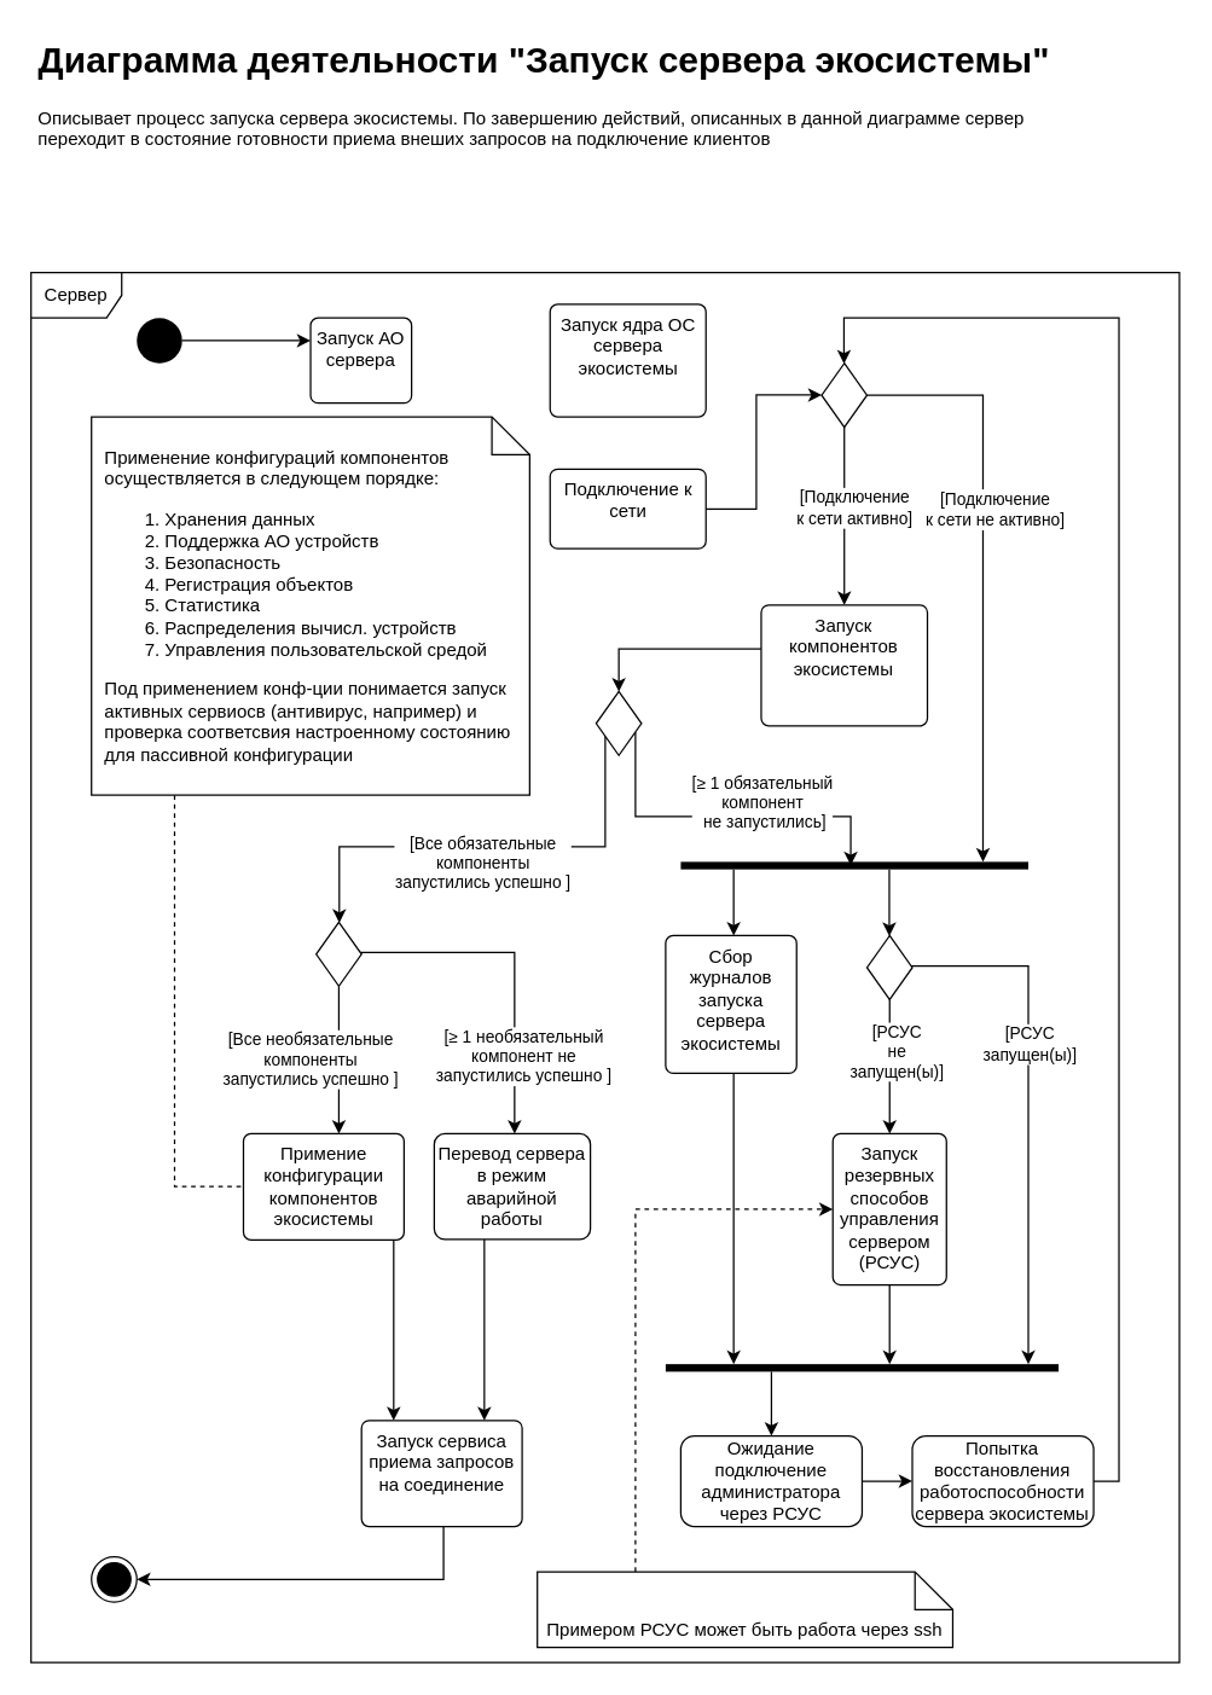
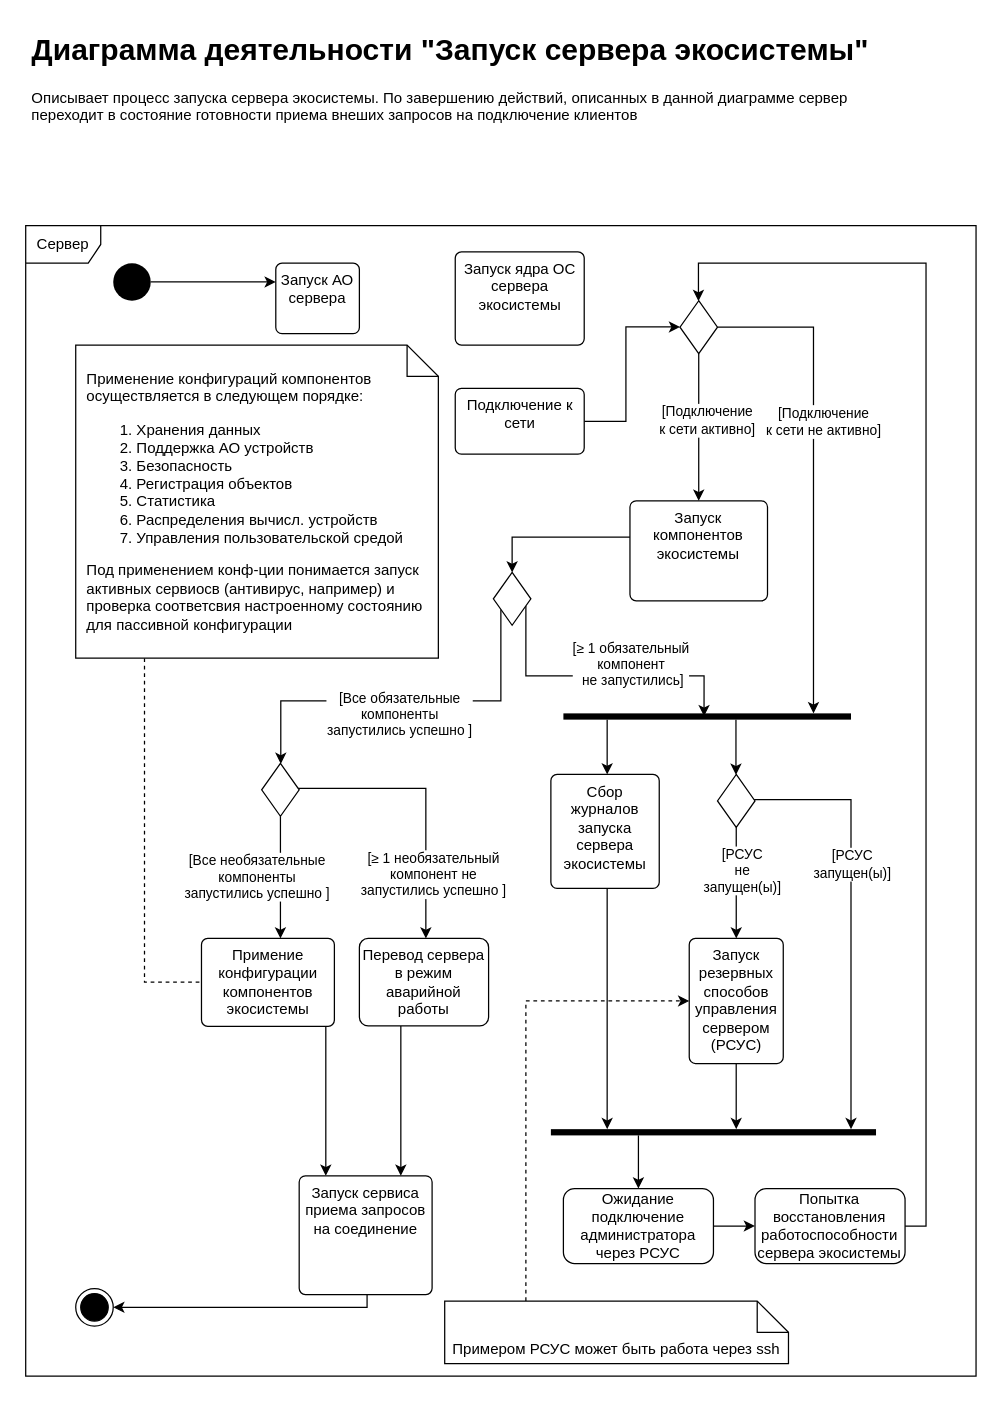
  <mxCell id="0" />
  <mxCell id="1" parent="0" />
  <mxCell id="2" value="Сервер" style="shape=umlFrame;whiteSpace=wrap;html=1;strokeColor=default;" parent="1" vertex="1"><mxGeometry x="20" y="180" width="760" height="920" as="geometry" /></mxCell>
  <mxCell id="3" value="" style="ellipse;html=1;shape=endState;fillColor=#000000;strokeColor=#000000;" parent="1" vertex="1"><mxGeometry x="59.999" y="1030" width="30" height="30" as="geometry" /></mxCell>
  <mxCell id="4" style="edgeStyle=orthogonalEdgeStyle;rounded=0;orthogonalLoop=1;jettySize=auto;html=1;" parent="1" source="5" target="17" edge="1"><mxGeometry relative="1" as="geometry"><Array as="points"><mxPoint x="485" y="600" /><mxPoint x="485" y="600" /></Array></mxGeometry></mxCell>
  <mxCell id="5" value="" style="html=1;points=[];perimeter=orthogonalPerimeter;fillColor=#000000;strokeColor=none;direction=north;" parent="1" vertex="1"><mxGeometry x="450" y="570" width="230" height="5" as="geometry" /></mxCell>
  <mxCell id="6" style="edgeStyle=orthogonalEdgeStyle;rounded=0;orthogonalLoop=1;jettySize=auto;html=1;" parent="1" source="7" target="27" edge="1"><mxGeometry relative="1" as="geometry"><Array as="points"><mxPoint x="510" y="920" /><mxPoint x="510" y="920" /></Array></mxGeometry></mxCell>
  <mxCell id="7" value="" style="html=1;points=[];perimeter=orthogonalPerimeter;fillColor=#000000;strokeColor=none;direction=north;" parent="1" vertex="1"><mxGeometry x="439.99" y="902.5" width="260.01" height="5" as="geometry" /></mxCell>
  <mxCell id="8" style="edgeStyle=orthogonalEdgeStyle;rounded=0;orthogonalLoop=1;jettySize=auto;html=1;" parent="1" source="17" target="7" edge="1"><mxGeometry relative="1" as="geometry"><Array as="points"><mxPoint x="485" y="850" /><mxPoint x="485" y="850" /></Array></mxGeometry></mxCell>
  <mxCell id="9" style="edgeStyle=orthogonalEdgeStyle;rounded=0;orthogonalLoop=1;jettySize=auto;html=1;" parent="1" source="23" target="7" edge="1"><mxGeometry relative="1" as="geometry"><Array as="points"><mxPoint x="588" y="876" /><mxPoint x="588" y="876" /></Array></mxGeometry></mxCell>
  <mxCell id="10" value="" style="edgeStyle=orthogonalEdgeStyle;rounded=0;orthogonalLoop=1;jettySize=auto;html=1;endArrow=classic;endFill=1;" parent="1" source="5" target="29" edge="1"><mxGeometry relative="1" as="geometry"><mxPoint x="681.65" y="730.043" as="sourcePoint" /><mxPoint x="553.5" y="730.043" as="targetPoint" /><Array as="points"><mxPoint x="588" y="600" /><mxPoint x="588" y="600" /></Array></mxGeometry></mxCell>
  <mxCell id="11" style="edgeStyle=orthogonalEdgeStyle;rounded=0;orthogonalLoop=1;jettySize=auto;html=1;" parent="1" source="29" target="7" edge="1"><mxGeometry relative="1" as="geometry"><Array as="points"><mxPoint x="680" y="639" /></Array></mxGeometry></mxCell>
  <mxCell id="12" value="[РСУС&lt;br&gt;запущен(ы)]" style="edgeLabel;html=1;align=center;verticalAlign=middle;resizable=0;points=[];" parent="11" vertex="1" connectable="0"><mxGeometry x="-0.285" y="-2" relative="1" as="geometry"><mxPoint x="2" y="7" as="offset" /></mxGeometry></mxCell>
  <mxCell id="13" value="&lt;h1&gt;Диаграмма деятельности &quot;Запуск сервера экосистемы&quot;&lt;/h1&gt;&lt;div&gt;Описывает процесс запуска сервера экосистемы.&lt;span&gt;&amp;nbsp;По завершению действий, описанных в данной диаграмме сервер переходит в состояние готовности приема внеших запросов на подключение клиентов&lt;/span&gt;&lt;/div&gt;&lt;span style=&quot;text-align: center&quot;&gt;&lt;br&gt;&lt;/span&gt;" style="text;html=1;strokeColor=none;fillColor=none;spacing=5;spacingTop=-20;whiteSpace=wrap;overflow=hidden;rounded=0;fontStyle=0" parent="1" vertex="1"><mxGeometry x="20" y="20" width="680" height="120" as="geometry" /></mxCell>
- <mxCell id="14" value="Запуск АО сервера" style="html=1;align=center;verticalAlign=top;rounded=1;absoluteArcSize=1;arcSize=10;dashed=0;whiteSpace=wrap;" parent="1" vertex="1"><mxGeometry x="205" y="210" width="66.85" height="56.36" as="geometry" /></mxCell>
+ <mxCell id="14" value="Запуск АО сервера" style="html=1;align=center;verticalAlign=top;rounded=1;absoluteArcSize=1;arcSize=10;dashed=0;whiteSpace=wrap;" parent="1" vertex="1"><mxGeometry x="220" y="210" width="66.85" height="56.36" as="geometry" /></mxCell>
  <mxCell id="15" style="edgeStyle=orthogonalEdgeStyle;rounded=0;jumpStyle=arc;orthogonalLoop=1;jettySize=auto;html=1;endArrow=classic;endFill=1;" parent="1" source="16" target="50" edge="1"><mxGeometry relative="1" as="geometry"><Array as="points"><mxPoint x="409" y="429" /></Array></mxGeometry></mxCell>
  <mxCell id="16" value="Запуск компонентов экосистемы" style="html=1;align=center;verticalAlign=top;rounded=1;absoluteArcSize=1;arcSize=10;dashed=0;whiteSpace=wrap;" parent="1" vertex="1"><mxGeometry x="503.23" y="400" width="110" height="80" as="geometry" /></mxCell>
  <mxCell id="17" value="Сбор журналов запуска сервера экосистемы" style="html=1;align=center;verticalAlign=top;rounded=1;absoluteArcSize=1;arcSize=10;dashed=0;whiteSpace=wrap;" parent="1" vertex="1"><mxGeometry x="439.99" y="618.86" width="86.66" height="91.14" as="geometry" /></mxCell>
  <mxCell id="18" value="" style="edgeStyle=orthogonalEdgeStyle;rounded=0;jumpStyle=arc;orthogonalLoop=1;jettySize=auto;html=1;endArrow=classic;endFill=1;" parent="1" source="20" target="52" edge="1"><mxGeometry relative="1" as="geometry"><Array as="points"><mxPoint x="340" y="630" /></Array></mxGeometry></mxCell>
  <mxCell id="19" value="[≥ 1&amp;nbsp;необязательный&lt;br&gt;компонент не&lt;br&gt;запустились успешно&amp;nbsp;]" style="edgeLabel;html=1;align=center;verticalAlign=middle;resizable=0;points=[];" parent="18" vertex="1" connectable="0"><mxGeometry x="0.409" y="-2" relative="1" as="geometry"><mxPoint x="7" y="15" as="offset" /></mxGeometry></mxCell>
  <mxCell id="20" value="" style="rhombus;" parent="1" vertex="1"><mxGeometry x="208.71" y="610" width="30" height="42.273" as="geometry" /></mxCell>
  <mxCell id="21" style="edgeStyle=orthogonalEdgeStyle;rounded=0;orthogonalLoop=1;jettySize=auto;html=1;endArrow=classic;endFill=1;" parent="1" source="22" target="14" edge="1"><mxGeometry relative="1" as="geometry"><Array as="points"><mxPoint x="190" y="225" /><mxPoint x="190" y="225" /></Array></mxGeometry></mxCell>
  <mxCell id="22" value="" style="ellipse;fillColor=#000000;strokeColor=none;" parent="1" vertex="1"><mxGeometry x="90" y="210" width="30" height="30" as="geometry" /></mxCell>
  <mxCell id="23" value="Запуск резервных способов управления сервером (РСУС)" style="html=1;align=center;verticalAlign=top;rounded=1;absoluteArcSize=1;arcSize=10;dashed=0;whiteSpace=wrap;" parent="1" vertex="1"><mxGeometry x="550.64" y="750" width="75.19" height="100" as="geometry" /></mxCell>
  <mxCell id="24" value="" style="edgeStyle=orthogonalEdgeStyle;rounded=0;orthogonalLoop=1;jettySize=auto;html=1;" parent="1" source="20" target="36" edge="1"><mxGeometry relative="1" as="geometry"><mxPoint x="570.08" y="596.1" as="targetPoint" /><Array as="points"><mxPoint x="265" y="785" /></Array></mxGeometry></mxCell>
  <mxCell id="25" value="[Все необязательные&lt;br&gt;компоненты&lt;br&gt;запустились успешно&amp;nbsp;]" style="edgeLabel;html=1;align=center;verticalAlign=middle;resizable=0;points=[];" parent="24" vertex="1" connectable="0"><mxGeometry x="0.199" y="3" relative="1" as="geometry"><mxPoint x="-22" y="-11" as="offset" /></mxGeometry></mxCell>
  <mxCell id="26" value="" style="edgeStyle=none;html=1;" parent="1" source="27" target="53" edge="1"><mxGeometry relative="1" as="geometry" /></mxCell>
  <mxCell id="27" value="Ожидание подключение администратора через РСУС" style="whiteSpace=wrap;html=1;rounded=1;" parent="1" vertex="1"><mxGeometry x="450" y="949.996" width="120" height="60" as="geometry" /></mxCell>
  <mxCell id="28" style="edgeStyle=orthogonalEdgeStyle;rounded=0;orthogonalLoop=1;jettySize=auto;html=1;" parent="1" source="53" target="45" edge="1"><mxGeometry relative="1" as="geometry"><Array as="points"><mxPoint x="740" y="980" /><mxPoint x="740" y="210" /><mxPoint x="558" y="210" /></Array></mxGeometry></mxCell>
  <mxCell id="29" value="" style="rhombus;" parent="1" vertex="1"><mxGeometry x="573.23" y="618.86" width="30" height="42.273" as="geometry" /></mxCell>
  <mxCell id="30" style="edgeStyle=orthogonalEdgeStyle;rounded=0;orthogonalLoop=1;jettySize=auto;html=1;startArrow=none;" parent="1" source="29" target="23" edge="1"><mxGeometry relative="1" as="geometry" /></mxCell>
  <mxCell id="31" value="[РСУС &lt;br&gt;не&lt;br&gt;запущен(ы)]" style="edgeLabel;html=1;align=center;verticalAlign=middle;resizable=0;points=[];" parent="30" vertex="1" connectable="0"><mxGeometry x="-0.254" relative="1" as="geometry"><mxPoint x="4" y="1" as="offset" /></mxGeometry></mxCell>
  <mxCell id="32" value="Запуск ядра ОС сервера экосистемы" style="html=1;align=center;verticalAlign=top;rounded=1;absoluteArcSize=1;arcSize=10;dashed=0;whiteSpace=wrap;" parent="1" vertex="1"><mxGeometry x="363.51" y="200.91" width="103.14" height="74.55" as="geometry" /></mxCell>
  <mxCell id="33" value="" style="edgeStyle=orthogonalEdgeStyle;rounded=0;orthogonalLoop=1;jettySize=auto;html=1;endArrow=classic;endFill=1;" parent="1" source="34" target="45" edge="1"><mxGeometry relative="1" as="geometry"><mxPoint x="505" y="286.36" as="targetPoint" /><Array as="points"><mxPoint x="500" y="336" /><mxPoint x="500" y="261" /></Array></mxGeometry></mxCell>
  <mxCell id="34" value="Подключение к сети" style="html=1;align=center;verticalAlign=top;rounded=1;absoluteArcSize=1;arcSize=10;dashed=0;whiteSpace=wrap;" parent="1" vertex="1"><mxGeometry x="363.51" y="310" width="103.14" height="52.73" as="geometry" /></mxCell>
  <mxCell id="35" value="" style="edgeStyle=orthogonalEdgeStyle;rounded=0;orthogonalLoop=1;jettySize=auto;html=1;endArrow=classic;endFill=1;" parent="1" source="36" target="40" edge="1"><mxGeometry relative="1" as="geometry"><Array as="points"><mxPoint x="260" y="840" /><mxPoint x="260" y="840" /></Array></mxGeometry></mxCell>
  <mxCell id="36" value="Примение конфигурации компонентов экосистемы" style="html=1;align=center;verticalAlign=top;rounded=1;absoluteArcSize=1;arcSize=10;dashed=0;whiteSpace=wrap;" parent="1" vertex="1"><mxGeometry x="160.57" y="750" width="106.29" height="70.23" as="geometry" /></mxCell>
  <mxCell id="37" style="edgeStyle=orthogonalEdgeStyle;rounded=0;orthogonalLoop=1;jettySize=auto;html=1;endArrow=none;endFill=0;dashed=1;" parent="1" source="38" target="36" edge="1"><mxGeometry relative="1" as="geometry"><Array as="points"><mxPoint x="115" y="785" /></Array></mxGeometry></mxCell>
  <mxCell id="38" value="&lt;div style=&quot;text-align: left;&quot;&gt;&lt;span style=&quot;background-color: initial;&quot;&gt;Применение конфигураций компонентов осуществляется в следующем порядке:&amp;nbsp;&lt;/span&gt;&lt;/div&gt;&lt;div style=&quot;text-align: left;&quot;&gt;&lt;ol&gt;&lt;li&gt;&lt;span style=&quot;background-color: initial;&quot;&gt;Хранения данных&lt;/span&gt;&lt;/li&gt;&lt;li&gt;Поддержка АО устройств&lt;/li&gt;&lt;li&gt;Безопасность&lt;/li&gt;&lt;li&gt;Регистрация объектов&lt;/li&gt;&lt;li&gt;Статистика&lt;/li&gt;&lt;li&gt;Распределения вычисл. устройств&lt;/li&gt;&lt;li&gt;Управления пользовательской средой&lt;/li&gt;&lt;/ol&gt;&lt;div&gt;Под применением конф-ции понимается запуск активных сервиосв (антивирус, например) и проверка соответсвия настроенному состоянию для пассивной конфигурации&lt;/div&gt;&lt;/div&gt;" style="shape=note2;boundedLbl=1;html=1;size=25;verticalAlign=middle;align=center;rounded=1;whiteSpace=wrap;spacingLeft=8;" parent="1" vertex="1"><mxGeometry x="60" y="275.46" width="290" height="250.45" as="geometry" /></mxCell>
  <mxCell id="39" style="edgeStyle=orthogonalEdgeStyle;rounded=0;orthogonalLoop=1;jettySize=auto;html=1;endArrow=classic;endFill=1;" parent="1" source="40" target="3" edge="1"><mxGeometry relative="1" as="geometry"><Array as="points"><mxPoint x="293" y="1045" /></Array></mxGeometry></mxCell>
- <mxCell id="40" value="Запуск сервиса приема запросов на соединение" style="html=1;align=center;verticalAlign=top;rounded=1;absoluteArcSize=1;arcSize=10;dashed=0;whiteSpace=wrap;" parent="1" vertex="1"><mxGeometry x="238.71" y="939.77" width="106.29" height="70.23" as="geometry" /></mxCell>
+ <mxCell id="40" value="Запуск сервиса приема запросов на соединение" style="html=1;align=center;verticalAlign=top;rounded=1;absoluteArcSize=1;arcSize=10;dashed=0;whiteSpace=wrap;" parent="1" vertex="1"><mxGeometry x="238.71" y="939.77" width="106.29" height="95" as="geometry" /></mxCell>
  <mxCell id="41" value="" style="edgeStyle=orthogonalEdgeStyle;rounded=0;orthogonalLoop=1;jettySize=auto;html=1;endArrow=classic;endFill=1;" parent="1" source="45" target="16" edge="1"><mxGeometry relative="1" as="geometry"><mxPoint x="519.995" y="263.188" as="sourcePoint" /><mxPoint x="730.048" y="290" as="targetPoint" /><Array as="points"><mxPoint x="550" y="263" /></Array></mxGeometry></mxCell>
  <mxCell id="42" value="[Подключение &lt;br&gt;к сети активно]" style="edgeLabel;html=1;align=center;verticalAlign=middle;resizable=0;points=[];" parent="41" vertex="1" connectable="0"><mxGeometry x="-0.098" relative="1" as="geometry"><mxPoint x="6" as="offset" /></mxGeometry></mxCell>
  <mxCell id="43" value="" style="edgeStyle=orthogonalEdgeStyle;rounded=0;orthogonalLoop=1;jettySize=auto;html=1;endArrow=classic;endFill=1;jumpStyle=arc;" parent="1" source="45" target="5" edge="1"><mxGeometry relative="1" as="geometry"><mxPoint x="505" y="240" as="sourcePoint" /><mxPoint x="660" y="220" as="targetPoint" /><Array as="points"><mxPoint x="650" y="261" /></Array></mxGeometry></mxCell>
  <mxCell id="44" value="[Подключение&lt;br&gt;к сети не активно]" style="edgeLabel;html=1;align=center;verticalAlign=middle;resizable=0;points=[];" parent="43" vertex="1" connectable="0"><mxGeometry x="0.041" y="2" relative="1" as="geometry"><mxPoint x="5" y="-49" as="offset" /></mxGeometry></mxCell>
  <mxCell id="45" value="" style="rhombus;" parent="1" vertex="1"><mxGeometry x="543.23" y="240" width="30" height="42.273" as="geometry" /></mxCell>
  <mxCell id="46" style="edgeStyle=orthogonalEdgeStyle;rounded=0;jumpStyle=arc;orthogonalLoop=1;jettySize=auto;html=1;entryX=0.548;entryY=0.489;entryDx=0;entryDy=0;entryPerimeter=0;endArrow=classic;endFill=1;" parent="1" source="50" target="5" edge="1"><mxGeometry relative="1" as="geometry"><Array as="points"><mxPoint x="420" y="540" /><mxPoint x="563" y="540" /></Array></mxGeometry></mxCell>
  <mxCell id="47" value="[≥ 1 обязательный&lt;br&gt;компонент&lt;br&gt;&amp;nbsp;не запустились]" style="edgeLabel;html=1;align=center;verticalAlign=middle;resizable=0;points=[];" parent="46" vertex="1" connectable="0"><mxGeometry x="-0.576" y="4" relative="1" as="geometry"><mxPoint x="79" y="-3" as="offset" /></mxGeometry></mxCell>
  <mxCell id="48" style="edgeStyle=orthogonalEdgeStyle;rounded=0;jumpStyle=arc;orthogonalLoop=1;jettySize=auto;html=1;endArrow=classic;endFill=1;" parent="1" source="50" target="20" edge="1"><mxGeometry relative="1" as="geometry"><Array as="points"><mxPoint x="400" y="560" /><mxPoint x="224" y="560" /></Array></mxGeometry></mxCell>
  <mxCell id="49" value="[Все обязательные &lt;br&gt;компоненты&lt;br&gt;запустились успешно&amp;nbsp;]" style="edgeLabel;html=1;align=center;verticalAlign=middle;resizable=0;points=[];" parent="48" vertex="1" connectable="0"><mxGeometry x="-0.154" y="-1" relative="1" as="geometry"><mxPoint x="-28" y="11" as="offset" /></mxGeometry></mxCell>
  <mxCell id="50" value="" style="rhombus;" parent="1" vertex="1"><mxGeometry x="394" y="457.28" width="30" height="42.273" as="geometry" /></mxCell>
  <mxCell id="51" style="edgeStyle=orthogonalEdgeStyle;rounded=0;jumpStyle=arc;orthogonalLoop=1;jettySize=auto;html=1;endArrow=classic;endFill=1;" parent="1" source="52" target="40" edge="1"><mxGeometry relative="1" as="geometry"><Array as="points"><mxPoint x="320" y="860" /><mxPoint x="320" y="860" /></Array></mxGeometry></mxCell>
  <mxCell id="52" value="Перевод сервера в режим аварийной работы" style="whiteSpace=wrap;html=1;rounded=1;arcSize=10;" parent="1" vertex="1"><mxGeometry x="286.85" y="750" width="103.33" height="70" as="geometry" /></mxCell>
  <mxCell id="53" value="&lt;span&gt;Попытка восстановления работоспособности сервера экосистемы&lt;/span&gt;" style="whiteSpace=wrap;html=1;rounded=1;" parent="1" vertex="1"><mxGeometry x="603.23" y="949.996" width="120" height="60" as="geometry" /></mxCell>
  <mxCell id="54" style="edgeStyle=orthogonalEdgeStyle;html=1;entryX=0;entryY=0.5;entryDx=0;entryDy=0;strokeColor=#000000;dashed=1;rounded=0;" parent="1" edge="1"><mxGeometry relative="1" as="geometry"><Array as="points"><mxPoint x="420" y="800" /></Array><mxPoint x="420" y="1040" as="sourcePoint" /><mxPoint x="550.64" y="800" as="targetPoint" /></mxGeometry></mxCell>
  <mxCell id="55" value="Примером РСУС может быть работа через ssh" style="shape=note2;boundedLbl=1;whiteSpace=wrap;html=1;size=25;verticalAlign=top;align=center;" parent="1" vertex="1"><mxGeometry x="355.08" y="1040" width="274.92" height="50" as="geometry" /></mxCell>
